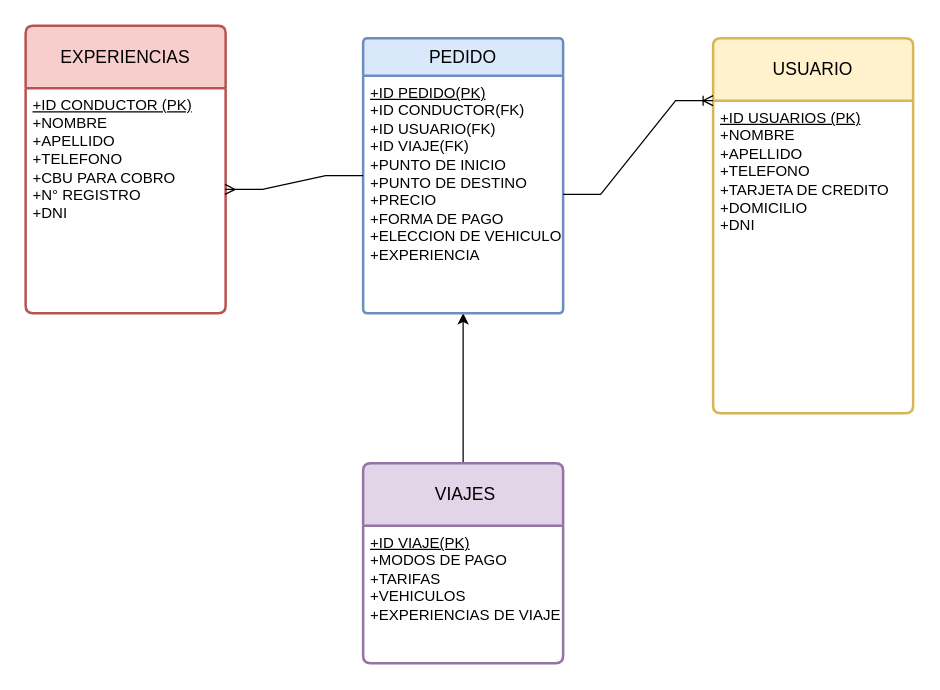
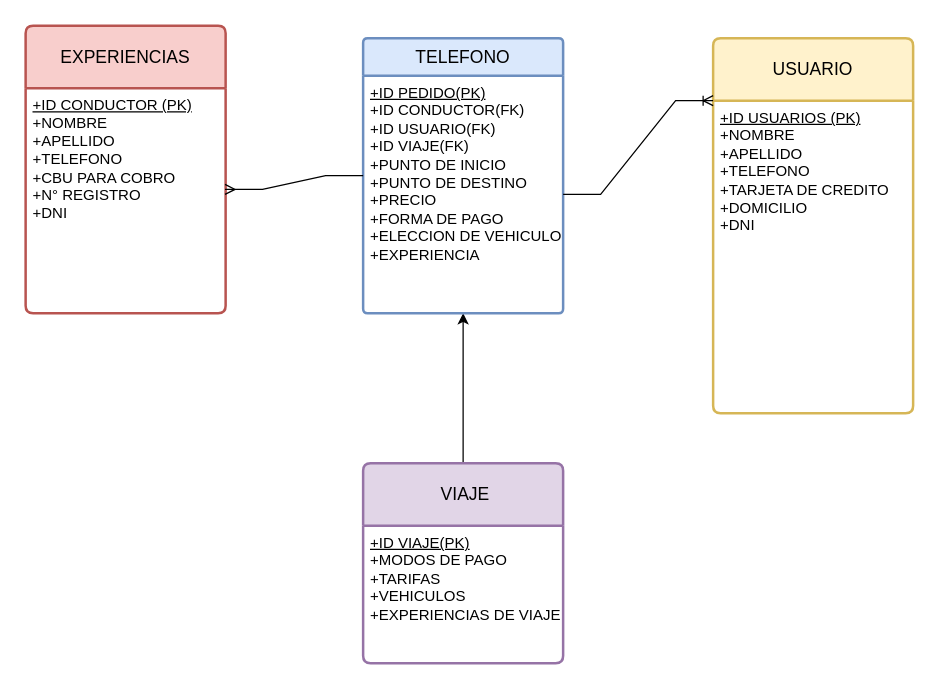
  <mxCell id="0" />
  <mxCell id="1" parent="0" />
  <mxCell id="2" style="edgeStyle=orthogonalEdgeStyle;rounded=0;orthogonalLoop=1;jettySize=auto;html=1;entryX=0.5;entryY=1;entryDx=0;entryDy=0;" edge="1" parent="1" source="3" target="10"><mxGeometry relative="1" as="geometry" /></mxCell>
- <mxCell id="3" value="&amp;nbsp;VIAJES" style="swimlane;childLayout=stackLayout;horizontal=1;startSize=50;horizontalStack=0;rounded=1;fontSize=14;fontStyle=0;strokeWidth=2;resizeParent=0;resizeLast=1;shadow=0;dashed=0;align=center;arcSize=4;whiteSpace=wrap;html=1;fillColor=#e1d5e7;strokeColor=#9673a6;" parent="1" vertex="1"><mxGeometry x="290" y="370" width="160" height="160" as="geometry"><mxRectangle x="60" y="50" width="80" height="50" as="alternateBounds" /></mxGeometry></mxCell>
+ <mxCell id="3" value="&amp;nbsp;VIAJE" style="swimlane;childLayout=stackLayout;horizontal=1;startSize=50;horizontalStack=0;rounded=1;fontSize=14;fontStyle=0;strokeWidth=2;resizeParent=0;resizeLast=1;shadow=0;dashed=0;align=center;arcSize=4;whiteSpace=wrap;html=1;fillColor=#e1d5e7;strokeColor=#9673a6;" parent="1" vertex="1"><mxGeometry x="290" y="370" width="160" height="160" as="geometry"><mxRectangle x="60" y="50" width="80" height="50" as="alternateBounds" /></mxGeometry></mxCell>
  <mxCell id="4" value="&lt;u&gt;+ID VIAJE(PK)&lt;br&gt;&lt;/u&gt;+MODOS DE PAGO&lt;br&gt;+TARIFAS&lt;br&gt;+VEHICULOS&lt;br&gt;+EXPERIENCIAS DE VIAJE" style="align=left;strokeColor=none;fillColor=none;spacingLeft=4;fontSize=12;verticalAlign=top;resizable=0;rotatable=0;part=1;html=1;" parent="3" vertex="1"><mxGeometry y="50" width="160" height="110" as="geometry" /></mxCell>
  <mxCell id="5" value="EXPERIENCIAS" style="swimlane;childLayout=stackLayout;horizontal=1;startSize=50;horizontalStack=0;rounded=1;fontSize=14;fontStyle=0;strokeWidth=2;resizeParent=0;resizeLast=1;shadow=0;dashed=0;align=center;arcSize=4;whiteSpace=wrap;html=1;fillColor=#f8cecc;strokeColor=#b85450;" parent="1" vertex="1"><mxGeometry x="20" y="20" width="160" height="230" as="geometry" /></mxCell>
  <mxCell id="6" value="&lt;u&gt;+ID CONDUCTOR (PK)&lt;br&gt;&lt;/u&gt;+NOMBRE&lt;br&gt;+APELLIDO&lt;br&gt;+TELEFONO&lt;br&gt;+CBU PARA COBRO&lt;br&gt;+N° REGISTRO&lt;br&gt;+DNI" style="align=left;strokeColor=none;fillColor=none;spacingLeft=4;fontSize=12;verticalAlign=top;resizable=0;rotatable=0;part=1;html=1;" parent="5" vertex="1"><mxGeometry y="50" width="160" height="180" as="geometry" /></mxCell>
  <mxCell id="7" value="USUARIO" style="swimlane;childLayout=stackLayout;horizontal=1;startSize=50;horizontalStack=0;rounded=1;fontSize=14;fontStyle=0;strokeWidth=2;resizeParent=0;resizeLast=1;shadow=0;dashed=0;align=center;arcSize=4;whiteSpace=wrap;html=1;fillColor=#fff2cc;strokeColor=#d6b656;" parent="1" vertex="1"><mxGeometry x="570" y="30" width="160" height="300" as="geometry" /></mxCell>
  <mxCell id="8" value="&lt;u&gt;+ID USUARIOS (PK)&lt;br&gt;&lt;/u&gt;+NOMBRE&lt;br&gt;+APELLIDO&lt;br&gt;+TELEFONO&lt;br&gt;+TARJETA DE CREDITO&lt;br&gt;+DOMICILIO&lt;br&gt;+DNI" style="align=left;strokeColor=none;fillColor=none;spacingLeft=4;fontSize=12;verticalAlign=top;resizable=0;rotatable=0;part=1;html=1;" parent="7" vertex="1"><mxGeometry y="50" width="160" height="250" as="geometry" /></mxCell>
- <mxCell id="9" value="PEDIDO" style="swimlane;childLayout=stackLayout;horizontal=1;startSize=30;horizontalStack=0;rounded=1;fontSize=14;fontStyle=0;strokeWidth=2;resizeParent=0;resizeLast=1;shadow=0;dashed=0;align=center;arcSize=4;whiteSpace=wrap;html=1;fillColor=#dae8fc;strokeColor=#6c8ebf;" parent="1" vertex="1"><mxGeometry x="290" y="30" width="160" height="220" as="geometry" /></mxCell>
+ <mxCell id="9" value="TELEFONO" style="swimlane;childLayout=stackLayout;horizontal=1;startSize=30;horizontalStack=0;rounded=1;fontSize=14;fontStyle=0;strokeWidth=2;resizeParent=0;resizeLast=1;shadow=0;dashed=0;align=center;arcSize=4;whiteSpace=wrap;html=1;fillColor=#dae8fc;strokeColor=#6c8ebf;" parent="1" vertex="1"><mxGeometry x="290" y="30" width="160" height="220" as="geometry" /></mxCell>
  <mxCell id="10" value="&lt;u&gt;+ID PEDIDO(PK)&lt;br&gt;&lt;/u&gt;+ID CONDUCTOR(FK)&lt;br&gt;+ID USUARIO(FK)&lt;br&gt;+ID VIAJE(FK)&lt;br&gt;+PUNTO DE INICIO&lt;br&gt;+PUNTO DE DESTINO&lt;br&gt;+PRECIO&lt;br&gt;+FORMA DE PAGO&lt;br&gt;+ELECCION DE VEHICULO&lt;br&gt;+EXPERIENCIA" style="align=left;strokeColor=none;fillColor=none;spacingLeft=4;fontSize=12;verticalAlign=top;resizable=0;rotatable=0;part=1;html=1;" parent="9" vertex="1"><mxGeometry y="30" width="160" height="190" as="geometry" /></mxCell>
  <mxCell id="11" value="" style="edgeStyle=entityRelationEdgeStyle;fontSize=12;html=1;endArrow=ERoneToMany;rounded=0;" edge="1" parent="1" source="10"><mxGeometry width="100" height="100" relative="1" as="geometry"><mxPoint x="470" y="180" as="sourcePoint" /><mxPoint x="570" y="80" as="targetPoint" /></mxGeometry></mxCell>
  <mxCell id="12" value="" style="edgeStyle=entityRelationEdgeStyle;fontSize=12;html=1;endArrow=ERmany;rounded=0;entryX=0.997;entryY=0.45;entryDx=0;entryDy=0;entryPerimeter=0;exitX=0;exitY=0.5;exitDx=0;exitDy=0;" edge="1" parent="1" source="9" target="6"><mxGeometry width="100" height="100" relative="1" as="geometry"><mxPoint x="140" y="340" as="sourcePoint" /><mxPoint x="240" y="240" as="targetPoint" /></mxGeometry></mxCell>
